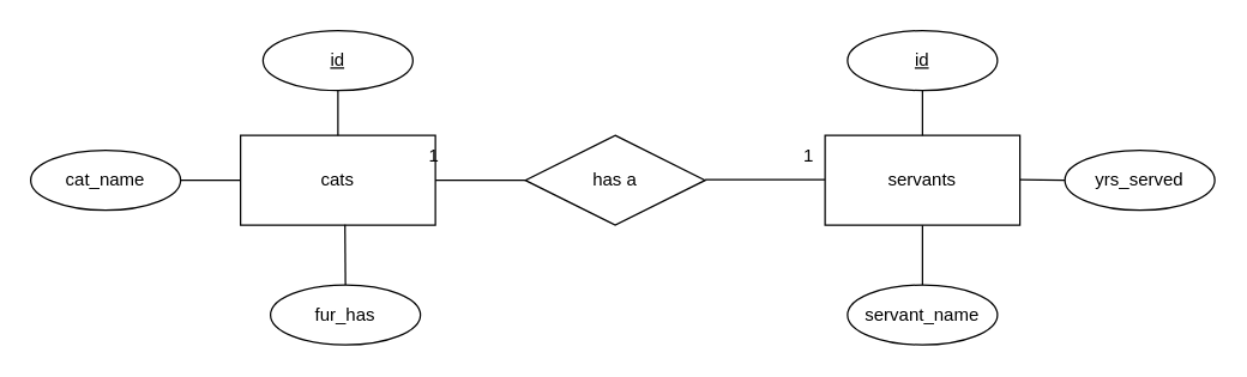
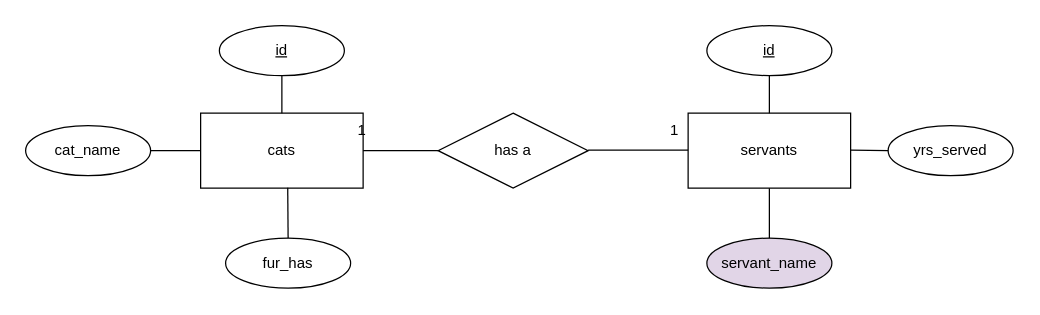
  <mxCell id="0" />
  <mxCell id="1" parent="0" />
  <mxCell id="2" value="cats" style="whiteSpace=wrap;html=1;align=center;" vertex="1" parent="1"><mxGeometry x="160" y="90" width="130" height="60" as="geometry" /></mxCell>
  <mxCell id="3" value="&lt;u&gt;id&lt;/u&gt;" style="ellipse;whiteSpace=wrap;html=1;align=center;" vertex="1" parent="1"><mxGeometry x="175" y="20" width="100" height="40" as="geometry" /></mxCell>
  <mxCell id="4" value="cat_name" style="ellipse;whiteSpace=wrap;html=1;align=center;" vertex="1" parent="1"><mxGeometry x="20" y="100" width="100" height="40" as="geometry" /></mxCell>
  <mxCell id="5" value="fur_has" style="ellipse;whiteSpace=wrap;html=1;align=center;" vertex="1" parent="1"><mxGeometry x="180" y="190" width="100" height="40" as="geometry" /></mxCell>
  <mxCell id="6" value="" style="endArrow=none;html=1;rounded=0;exitX=0.5;exitY=1;exitDx=0;exitDy=0;entryX=0.5;entryY=0;entryDx=0;entryDy=0;" edge="1" parent="1" source="3" target="2"><mxGeometry relative="1" as="geometry"><mxPoint x="460" y="180" as="sourcePoint" /><mxPoint x="620" y="180" as="targetPoint" /></mxGeometry></mxCell>
  <mxCell id="7" value="" style="endArrow=none;html=1;rounded=0;exitX=0.536;exitY=0.994;exitDx=0;exitDy=0;entryX=0.5;entryY=0;entryDx=0;entryDy=0;exitPerimeter=0;" edge="1" parent="1" source="2" target="5"><mxGeometry relative="1" as="geometry"><mxPoint x="204.66" y="150" as="sourcePoint" /><mxPoint x="204.66" y="180" as="targetPoint" /></mxGeometry></mxCell>
  <mxCell id="8" value="" style="endArrow=none;html=1;rounded=0;exitX=1;exitY=0.5;exitDx=0;exitDy=0;entryX=0;entryY=0.5;entryDx=0;entryDy=0;" edge="1" parent="1" source="4" target="2"><mxGeometry relative="1" as="geometry"><mxPoint x="214.66" y="160" as="sourcePoint" /><mxPoint x="215" y="200" as="targetPoint" /></mxGeometry></mxCell>
  <mxCell id="9" value="servants" style="whiteSpace=wrap;html=1;align=center;" vertex="1" parent="1"><mxGeometry x="550" y="90" width="130" height="60" as="geometry" /></mxCell>
  <mxCell id="10" value="&lt;u&gt;id&lt;/u&gt;" style="ellipse;whiteSpace=wrap;html=1;align=center;" vertex="1" parent="1"><mxGeometry x="565" y="20" width="100" height="40" as="geometry" /></mxCell>
  <mxCell id="11" value="yrs_served" style="ellipse;whiteSpace=wrap;html=1;align=center;" vertex="1" parent="1"><mxGeometry x="710" y="100" width="100" height="40" as="geometry" /></mxCell>
- <mxCell id="12" value="servant_name" style="ellipse;whiteSpace=wrap;html=1;align=center;" vertex="1" parent="1"><mxGeometry x="565" y="190" width="100" height="40" as="geometry" /></mxCell>
+ <mxCell id="12" value="servant_name" style="ellipse;whiteSpace=wrap;html=1;align=center;fillColor=#e1d5e7;" vertex="1" parent="1"><mxGeometry x="565" y="190" width="100" height="40" as="geometry" /></mxCell>
  <mxCell id="13" value="" style="endArrow=none;html=1;rounded=0;exitX=0.5;exitY=1;exitDx=0;exitDy=0;entryX=0.5;entryY=0;entryDx=0;entryDy=0;" edge="1" source="10" target="9" parent="1"><mxGeometry relative="1" as="geometry"><mxPoint x="890" y="170" as="sourcePoint" /><mxPoint x="1050" y="170" as="targetPoint" /></mxGeometry></mxCell>
  <mxCell id="14" value="" style="endArrow=none;html=1;rounded=0;exitX=0.5;exitY=1;exitDx=0;exitDy=0;entryX=0.5;entryY=0;entryDx=0;entryDy=0;" edge="1" target="12" parent="1" source="9"><mxGeometry relative="1" as="geometry"><mxPoint x="634.66" y="140" as="sourcePoint" /><mxPoint x="634.66" y="170" as="targetPoint" /></mxGeometry></mxCell>
  <mxCell id="15" value="" style="endArrow=none;html=1;rounded=0;" edge="1" parent="1"><mxGeometry relative="1" as="geometry"><mxPoint x="680" y="119.66" as="sourcePoint" /><mxPoint x="710" y="120" as="targetPoint" /></mxGeometry></mxCell>
  <mxCell id="16" value="has a" style="shape=rhombus;perimeter=rhombusPerimeter;whiteSpace=wrap;html=1;align=center;" vertex="1" parent="1"><mxGeometry x="350" y="90" width="120" height="60" as="geometry" /></mxCell>
  <mxCell id="17" value="" style="endArrow=none;html=1;rounded=0;exitX=1;exitY=0.5;exitDx=0;exitDy=0;" edge="1" parent="1" source="2" target="16"><mxGeometry relative="1" as="geometry"><mxPoint x="380" y="180" as="sourcePoint" /><mxPoint x="540" y="180" as="targetPoint" /></mxGeometry></mxCell>
  <mxCell id="18" value="" style="endArrow=none;html=1;rounded=0;exitX=1;exitY=0.5;exitDx=0;exitDy=0;" edge="1" parent="1"><mxGeometry relative="1" as="geometry"><mxPoint x="470" y="119.66" as="sourcePoint" /><mxPoint x="550" y="119.66" as="targetPoint" /></mxGeometry></mxCell>
  <mxCell id="19" value="1" style="text;strokeColor=none;fillColor=none;spacingLeft=4;spacingRight=4;overflow=hidden;rotatable=0;points=[[0,0.5],[1,0.5]];portConstraint=eastwest;fontSize=12;" vertex="1" parent="1"><mxGeometry x="280" y="90" width="20" height="30" as="geometry" /></mxCell>
  <mxCell id="20" value="1" style="text;strokeColor=none;fillColor=none;spacingLeft=4;spacingRight=4;overflow=hidden;rotatable=0;points=[[0,0.5],[1,0.5]];portConstraint=eastwest;fontSize=12;" vertex="1" parent="1"><mxGeometry x="530" y="90" width="20" height="30" as="geometry" /></mxCell>
